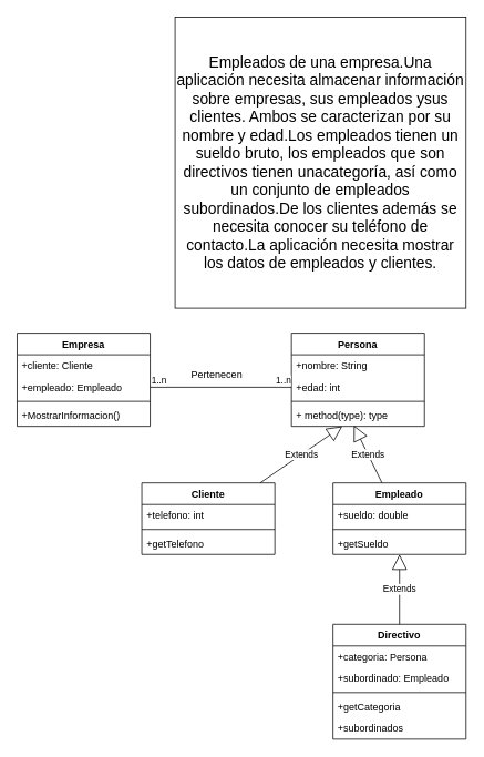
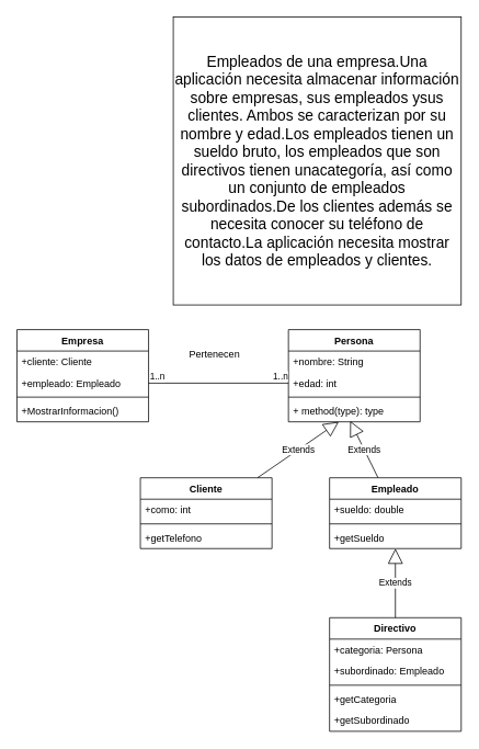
  <mxCell id="0" />
  <mxCell id="1" parent="0" />
  <mxCell id="2" value="&lt;span style=&quot;left: 180.151px ; top: 661.466px ; font-size: 18.34px ; font-family: sans-serif ; transform: scalex(0.896)&quot;&gt;Empleados de una empresa.&lt;/span&gt;&lt;span style=&quot;left: 180.151px ; top: 686.487px ; font-size: 18.34px ; font-family: sans-serif ; transform: scalex(0.888)&quot;&gt;Una aplicación necesita almacenar información sobre empresas, sus empleados y&lt;/span&gt;&lt;span style=&quot;left: 180.151px ; top: 711.508px ; font-size: 18.34px ; font-family: sans-serif ; transform: scalex(0.887)&quot;&gt;sus clientes. Ambos se caracterizan por su nombre y edad.&lt;/span&gt;&lt;span style=&quot;left: 180.151px ; top: 736.529px ; font-size: 18.34px ; font-family: sans-serif ; transform: scalex(0.883)&quot;&gt;Los empleados tienen un sueldo bruto, los empleados que son directivos tienen una&lt;/span&gt;&lt;span style=&quot;left: 180.151px ; top: 761.55px ; font-size: 18.34px ; font-family: sans-serif ; transform: scalex(0.888)&quot;&gt;categoría, así como un conjunto de empleados subordinados.&lt;/span&gt;&lt;span style=&quot;left: 180.151px ; top: 786.571px ; font-size: 18.34px ; font-family: sans-serif ; transform: scalex(0.886)&quot;&gt;De los clientes además se necesita conocer su teléfono de contacto.&lt;/span&gt;&lt;span style=&quot;left: 180.151px ; top: 811.592px ; font-size: 18.34px ; font-family: sans-serif ; transform: scalex(0.882)&quot;&gt;La aplicación necesita mostrar los datos de empleados y clientes.&lt;/span&gt;" style="whiteSpace=wrap;html=1;aspect=fixed;" vertex="1" parent="1"><mxGeometry x="210" y="20" width="350" height="350" as="geometry" /></mxCell>
  <mxCell id="3" value="Empresa" style="swimlane;fontStyle=1;align=center;verticalAlign=top;childLayout=stackLayout;horizontal=1;startSize=26;horizontalStack=0;resizeParent=1;resizeParentMax=0;resizeLast=0;collapsible=1;marginBottom=0;" vertex="1" parent="1"><mxGeometry x="20" y="400" width="160" height="112" as="geometry" /></mxCell>
  <mxCell id="4" value="+cliente: Cliente" style="text;strokeColor=none;fillColor=none;align=left;verticalAlign=top;spacingLeft=4;spacingRight=4;overflow=hidden;rotatable=0;points=[[0,0.5],[1,0.5]];portConstraint=eastwest;" vertex="1" parent="3"><mxGeometry y="26" width="160" height="26" as="geometry" /></mxCell>
  <mxCell id="5" value="+empleado: Empleado" style="text;strokeColor=none;fillColor=none;align=left;verticalAlign=top;spacingLeft=4;spacingRight=4;overflow=hidden;rotatable=0;points=[[0,0.5],[1,0.5]];portConstraint=eastwest;" vertex="1" parent="3"><mxGeometry y="52" width="160" height="26" as="geometry" /></mxCell>
  <mxCell id="6" value="" style="line;strokeWidth=1;fillColor=none;align=left;verticalAlign=middle;spacingTop=-1;spacingLeft=3;spacingRight=3;rotatable=0;labelPosition=right;points=[];portConstraint=eastwest;" vertex="1" parent="3"><mxGeometry y="78" width="160" height="8" as="geometry" /></mxCell>
  <mxCell id="7" value="+MostrarInformacion()" style="text;strokeColor=none;fillColor=none;align=left;verticalAlign=top;spacingLeft=4;spacingRight=4;overflow=hidden;rotatable=0;points=[[0,0.5],[1,0.5]];portConstraint=eastwest;" vertex="1" parent="3"><mxGeometry y="86" width="160" height="26" as="geometry" /></mxCell>
  <mxCell id="8" value="Empleado" style="swimlane;fontStyle=1;align=center;verticalAlign=top;childLayout=stackLayout;horizontal=1;startSize=26;horizontalStack=0;resizeParent=1;resizeParentMax=0;resizeLast=0;collapsible=1;marginBottom=0;" vertex="1" parent="1"><mxGeometry x="400" y="580" width="160" height="86" as="geometry" /></mxCell>
  <mxCell id="9" value="+sueldo: double" style="text;strokeColor=none;fillColor=none;align=left;verticalAlign=top;spacingLeft=4;spacingRight=4;overflow=hidden;rotatable=0;points=[[0,0.5],[1,0.5]];portConstraint=eastwest;" vertex="1" parent="8"><mxGeometry y="26" width="160" height="26" as="geometry" /></mxCell>
  <mxCell id="10" value="" style="line;strokeWidth=1;fillColor=none;align=left;verticalAlign=middle;spacingTop=-1;spacingLeft=3;spacingRight=3;rotatable=0;labelPosition=right;points=[];portConstraint=eastwest;" vertex="1" parent="8"><mxGeometry y="52" width="160" height="8" as="geometry" /></mxCell>
  <mxCell id="11" value="+getSueldo" style="text;strokeColor=none;fillColor=none;align=left;verticalAlign=top;spacingLeft=4;spacingRight=4;overflow=hidden;rotatable=0;points=[[0,0.5],[1,0.5]];portConstraint=eastwest;" vertex="1" parent="8"><mxGeometry y="60" width="160" height="26" as="geometry" /></mxCell>
  <mxCell id="12" value="Directivo" style="swimlane;fontStyle=1;align=center;verticalAlign=top;childLayout=stackLayout;horizontal=1;startSize=26;horizontalStack=0;resizeParent=1;resizeParentMax=0;resizeLast=0;collapsible=1;marginBottom=0;" vertex="1" parent="1"><mxGeometry x="400" y="750" width="160" height="138" as="geometry" /></mxCell>
  <mxCell id="13" value="+categoria: Persona" style="text;strokeColor=none;fillColor=none;align=left;verticalAlign=top;spacingLeft=4;spacingRight=4;overflow=hidden;rotatable=0;points=[[0,0.5],[1,0.5]];portConstraint=eastwest;" vertex="1" parent="12"><mxGeometry y="26" width="160" height="26" as="geometry" /></mxCell>
  <mxCell id="14" value="+subordinado: Empleado" style="text;strokeColor=none;fillColor=none;align=left;verticalAlign=top;spacingLeft=4;spacingRight=4;overflow=hidden;rotatable=0;points=[[0,0.5],[1,0.5]];portConstraint=eastwest;" vertex="1" parent="12"><mxGeometry y="52" width="160" height="26" as="geometry" /></mxCell>
  <mxCell id="15" value="" style="line;strokeWidth=1;fillColor=none;align=left;verticalAlign=middle;spacingTop=-1;spacingLeft=3;spacingRight=3;rotatable=0;labelPosition=right;points=[];portConstraint=eastwest;" vertex="1" parent="12"><mxGeometry y="78" width="160" height="8" as="geometry" /></mxCell>
  <mxCell id="16" value="+getCategoria&#10;" style="text;strokeColor=none;fillColor=none;align=left;verticalAlign=top;spacingLeft=4;spacingRight=4;overflow=hidden;rotatable=0;points=[[0,0.5],[1,0.5]];portConstraint=eastwest;" vertex="1" parent="12"><mxGeometry y="86" width="160" height="26" as="geometry" /></mxCell>
- <mxCell id="17" value="+subordinados" style="text;strokeColor=none;fillColor=none;align=left;verticalAlign=top;spacingLeft=4;spacingRight=4;overflow=hidden;rotatable=0;points=[[0,0.5],[1,0.5]];portConstraint=eastwest;" vertex="1" parent="12"><mxGeometry y="112" width="160" height="26" as="geometry" /></mxCell>
+ <mxCell id="17" value="+getSubordinado" style="text;strokeColor=none;fillColor=none;align=left;verticalAlign=top;spacingLeft=4;spacingRight=4;overflow=hidden;rotatable=0;points=[[0,0.5],[1,0.5]];portConstraint=eastwest;" vertex="1" parent="12"><mxGeometry y="112" width="160" height="26" as="geometry" /></mxCell>
  <mxCell id="18" value="Persona" style="swimlane;fontStyle=1;align=center;verticalAlign=top;childLayout=stackLayout;horizontal=1;startSize=26;horizontalStack=0;resizeParent=1;resizeParentMax=0;resizeLast=0;collapsible=1;marginBottom=0;" vertex="1" parent="1"><mxGeometry x="350" y="400" width="160" height="112" as="geometry" /></mxCell>
  <mxCell id="19" value="+nombre: String&#10;" style="text;strokeColor=none;fillColor=none;align=left;verticalAlign=top;spacingLeft=4;spacingRight=4;overflow=hidden;rotatable=0;points=[[0,0.5],[1,0.5]];portConstraint=eastwest;" vertex="1" parent="18"><mxGeometry y="26" width="160" height="26" as="geometry" /></mxCell>
  <mxCell id="20" value="+edad: int" style="text;strokeColor=none;fillColor=none;align=left;verticalAlign=top;spacingLeft=4;spacingRight=4;overflow=hidden;rotatable=0;points=[[0,0.5],[1,0.5]];portConstraint=eastwest;" vertex="1" parent="18"><mxGeometry y="52" width="160" height="26" as="geometry" /></mxCell>
  <mxCell id="21" value="" style="line;strokeWidth=1;fillColor=none;align=left;verticalAlign=middle;spacingTop=-1;spacingLeft=3;spacingRight=3;rotatable=0;labelPosition=right;points=[];portConstraint=eastwest;" vertex="1" parent="18"><mxGeometry y="78" width="160" height="8" as="geometry" /></mxCell>
  <mxCell id="22" value="+ method(type): type" style="text;strokeColor=none;fillColor=none;align=left;verticalAlign=top;spacingLeft=4;spacingRight=4;overflow=hidden;rotatable=0;points=[[0,0.5],[1,0.5]];portConstraint=eastwest;" vertex="1" parent="18"><mxGeometry y="86" width="160" height="26" as="geometry" /></mxCell>
  <mxCell id="23" value="Cliente" style="swimlane;fontStyle=1;align=center;verticalAlign=top;childLayout=stackLayout;horizontal=1;startSize=26;horizontalStack=0;resizeParent=1;resizeParentMax=0;resizeLast=0;collapsible=1;marginBottom=0;" vertex="1" parent="1"><mxGeometry x="170" y="580" width="160" height="86" as="geometry" /></mxCell>
- <mxCell id="24" value="+telefono: int" style="text;strokeColor=none;fillColor=none;align=left;verticalAlign=top;spacingLeft=4;spacingRight=4;overflow=hidden;rotatable=0;points=[[0,0.5],[1,0.5]];portConstraint=eastwest;" vertex="1" parent="23"><mxGeometry y="26" width="160" height="26" as="geometry" /></mxCell>
+ <mxCell id="24" value="+como: int" style="text;strokeColor=none;fillColor=none;align=left;verticalAlign=top;spacingLeft=4;spacingRight=4;overflow=hidden;rotatable=0;points=[[0,0.5],[1,0.5]];portConstraint=eastwest;" vertex="1" parent="23"><mxGeometry y="26" width="160" height="26" as="geometry" /></mxCell>
  <mxCell id="25" value="" style="line;strokeWidth=1;fillColor=none;align=left;verticalAlign=middle;spacingTop=-1;spacingLeft=3;spacingRight=3;rotatable=0;labelPosition=right;points=[];portConstraint=eastwest;" vertex="1" parent="23"><mxGeometry y="52" width="160" height="8" as="geometry" /></mxCell>
  <mxCell id="26" value="+getTelefono" style="text;strokeColor=none;fillColor=none;align=left;verticalAlign=top;spacingLeft=4;spacingRight=4;overflow=hidden;rotatable=0;points=[[0,0.5],[1,0.5]];portConstraint=eastwest;" vertex="1" parent="23"><mxGeometry y="60" width="160" height="26" as="geometry" /></mxCell>
  <mxCell id="27" value="Extends" style="endArrow=block;endSize=16;endFill=0;html=1;" edge="1" parent="1" source="23" target="22"><mxGeometry width="160" relative="1" as="geometry"><mxPoint x="250" y="680" as="sourcePoint" /><mxPoint x="410" y="680" as="targetPoint" /></mxGeometry></mxCell>
  <mxCell id="28" value="Extends" style="endArrow=block;endSize=16;endFill=0;html=1;entryX=0.469;entryY=0.962;entryDx=0;entryDy=0;entryPerimeter=0;" edge="1" parent="1" source="8" target="22"><mxGeometry width="160" relative="1" as="geometry"><mxPoint x="301.613" y="590" as="sourcePoint" /><mxPoint x="367.419" y="522" as="targetPoint" /></mxGeometry></mxCell>
  <mxCell id="29" value="Extends" style="endArrow=block;endSize=16;endFill=0;html=1;exitX=0.5;exitY=0;exitDx=0;exitDy=0;" edge="1" parent="1" source="12" target="11"><mxGeometry width="160" relative="1" as="geometry"><mxPoint x="311.613" y="600" as="sourcePoint" /><mxPoint x="377.419" y="532" as="targetPoint" /></mxGeometry></mxCell>
  <mxCell id="30" value="" style="endArrow=none;html=1;edgeStyle=orthogonalEdgeStyle;exitX=1;exitY=0.5;exitDx=0;exitDy=0;entryX=0;entryY=0.5;entryDx=0;entryDy=0;" edge="1" parent="1" source="5" target="20"><mxGeometry relative="1" as="geometry"><mxPoint x="180" y="710" as="sourcePoint" /><mxPoint x="340" y="710" as="targetPoint" /></mxGeometry></mxCell>
  <mxCell id="31" value="1..n" style="edgeLabel;resizable=0;html=1;align=left;verticalAlign=bottom;" connectable="0" vertex="1" parent="30"><mxGeometry x="-1" relative="1" as="geometry" /></mxCell>
  <mxCell id="32" value="1..n" style="edgeLabel;resizable=0;html=1;align=right;verticalAlign=bottom;" connectable="0" vertex="1" parent="30"><mxGeometry x="1" relative="1" as="geometry" /></mxCell>
- <mxCell id="33" value="Pertenecen" style="text;html=1;align=center;verticalAlign=middle;resizable=0;points=[];autosize=1;" vertex="1" parent="1"><mxGeometry x="220" y="440" width="80" height="20" as="geometry" /></mxCell>
+ <mxCell id="33" value="Pertenecen" style="text;html=1;align=center;verticalAlign=middle;resizable=0;points=[];autosize=1;" vertex="1" parent="1"><mxGeometry x="220" y="420" width="80" height="20" as="geometry" /></mxCell>
